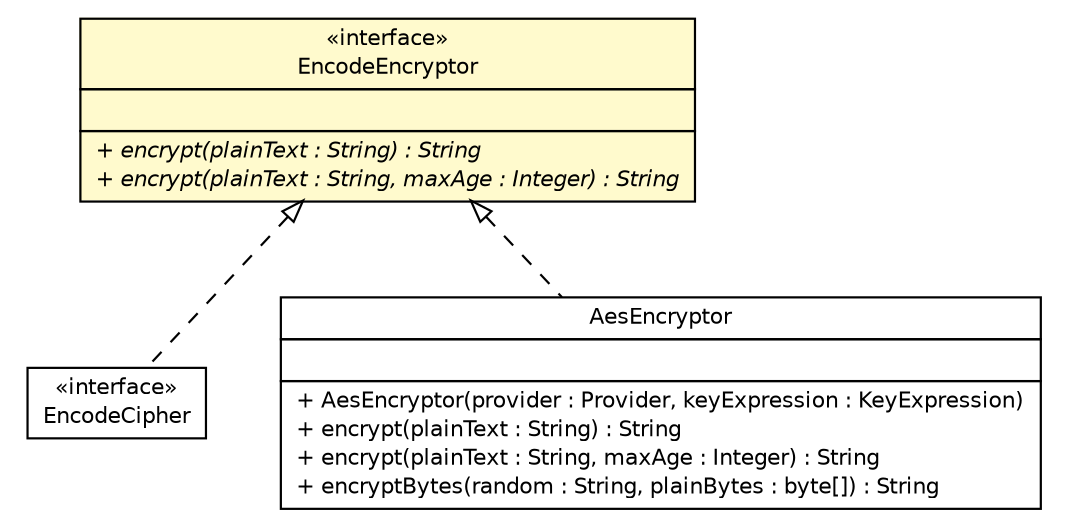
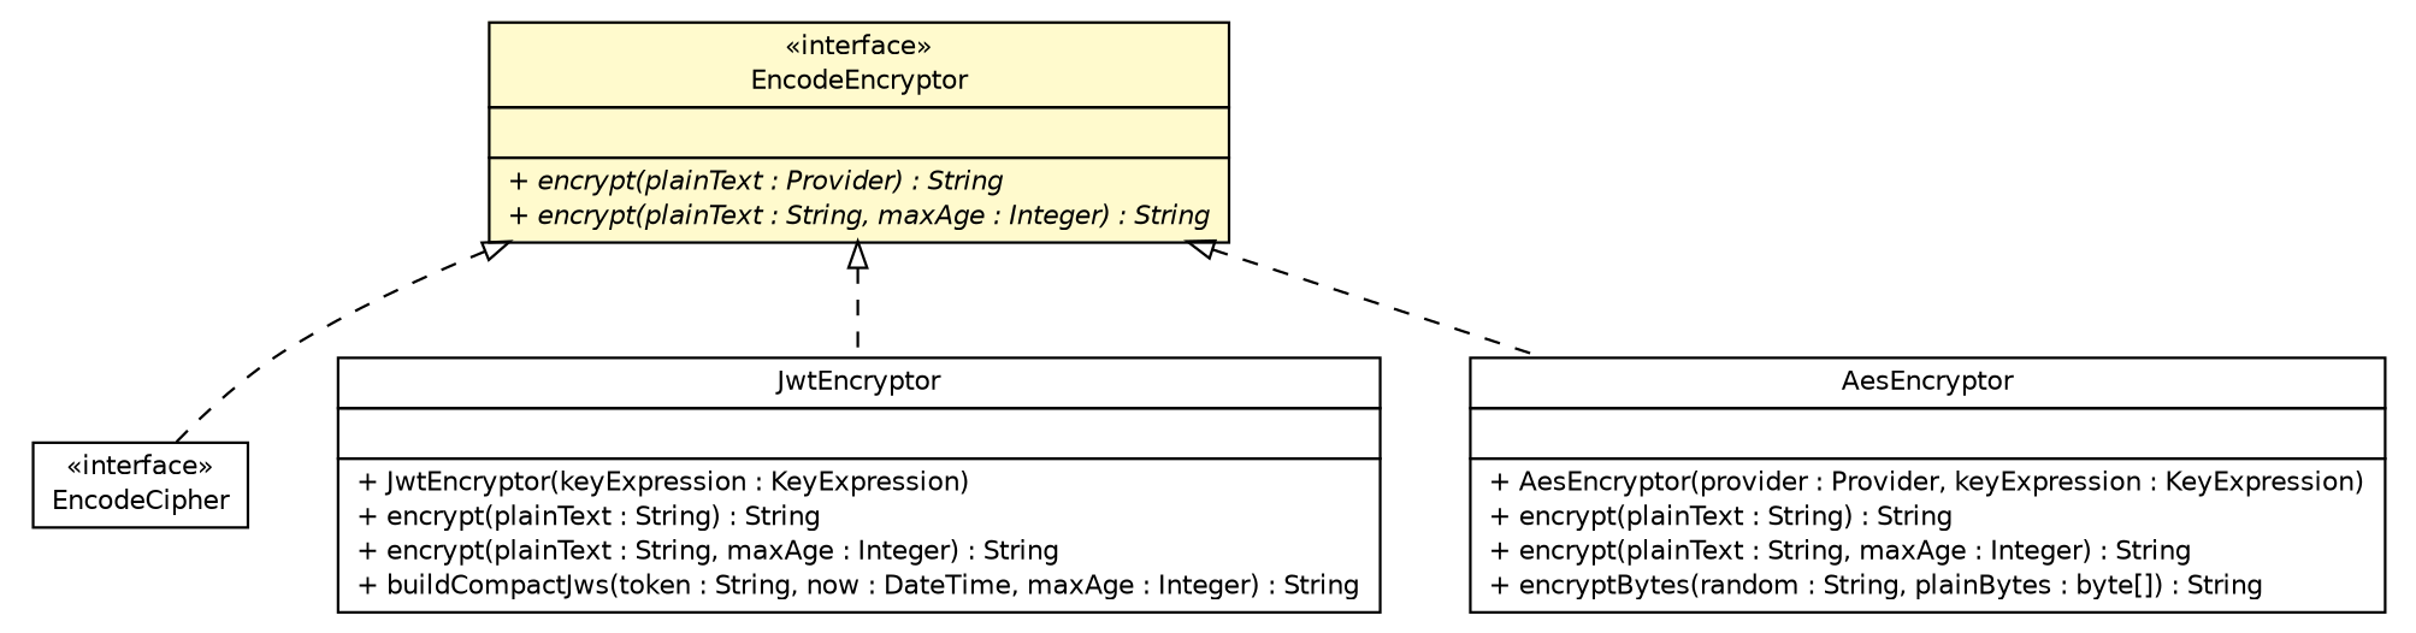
  digraph {
    fontname="DejaVu Sans"
    nodesep=0.25
    ranksep=0.5
    node [fontcolor=black fontname="DejaVu Sans" fontsize=10.0 shape=plaintext]
    edge [arrowtail=empty dir=back fontname="DejaVu Sans" fontsize=10 headport=p labelfontname=Helvetica labelfontsize=10 style=dashed tailport=p]
    n1 [label=<<table title="cn.home1.oss.lib.common.crypto.EncodeCipher" border="0" cellborder="1" cellspacing="0" cellpadding="2" port="p" href="./EncodeCipher.html"> 		<tr><td><table border="0" cellspacing="0" cellpadding="1"> <tr><td align="center" balign="center"> &#171;interface&#187; </td></tr> <tr><td align="center" balign="center"> EncodeCipher </td></tr> 		</table></td></tr> 		</table>>]
-   n3 [label=<<table title="cn.home1.oss.lib.common.crypto.EncodeEncryptor" border="0" cellborder="1" cellspacing="0" cellpadding="2" port="p" bgcolor="lemonChiffon" href="./EncodeEncryptor.html"> 		<tr><td><table border="0" cellspacing="0" cellpadding="1"> <tr><td align="center" balign="center"> &#171;interface&#187; </td></tr> <tr><td align="center" balign="center"> EncodeEncryptor </td></tr> 		</table></td></tr> 		<tr><td><table border="0" cellspacing="0" cellpadding="1"> <tr><td align="left" balign="left">  </td></tr> 		</table></td></tr> 		<tr><td><table border="0" cellspacing="0" cellpadding="1"> <tr><td align="left" balign="left"><font face="Helvetica-Oblique" point-size="10.0"> + encrypt(plainText : String) : String </font></td></tr> <tr><td align="left" balign="left"><font face="Helvetica-Oblique" point-size="10.0"> + encrypt(plainText : String, maxAge : Integer) : String </font></td></tr> 		</table></td></tr> 		</table>>]
+   n2 [label=<<table title="cn.home1.oss.lib.common.crypto.JwtEncryptor" border="0" cellborder="1" cellspacing="0" cellpadding="2" port="p" href="./JwtEncryptor.html"> 		<tr><td><table border="0" cellspacing="0" cellpadding="1"> <tr><td align="center" balign="center"> JwtEncryptor </td></tr> 		</table></td></tr> 		<tr><td><table border="0" cellspacing="0" cellpadding="1"> <tr><td align="left" balign="left">  </td></tr> 		</table></td></tr> 		<tr><td><table border="0" cellspacing="0" cellpadding="1"> <tr><td align="left" balign="left"> + JwtEncryptor(keyExpression : KeyExpression) </td></tr> <tr><td align="left" balign="left"> + encrypt(plainText : String) : String </td></tr> <tr><td align="left" balign="left"> + encrypt(plainText : String, maxAge : Integer) : String </td></tr> <tr><td align="left" balign="left"> + buildCompactJws(token : String, now : DateTime, maxAge : Integer) : String </td></tr> 		</table></td></tr> 		</table>>]
+   n3 [label=<<table title="cn.home1.oss.lib.common.crypto.EncodeEncryptor" border="0" cellborder="1" cellspacing="0" cellpadding="2" port="p" bgcolor="lemonChiffon" href="./EncodeEncryptor.html"> 		<tr><td><table border="0" cellspacing="0" cellpadding="1"> <tr><td align="center" balign="center"> &#171;interface&#187; </td></tr> <tr><td align="center" balign="center"> EncodeEncryptor </td></tr> 		</table></td></tr> 		<tr><td><table border="0" cellspacing="0" cellpadding="1"> <tr><td align="left" balign="left">  </td></tr> 		</table></td></tr> 		<tr><td><table border="0" cellspacing="0" cellpadding="1"> <tr><td align="left" balign="left"><font face="Helvetica-Oblique" point-size="10.0"> + encrypt(plainText : Provider) : String </font></td></tr> <tr><td align="left" balign="left"><font face="Helvetica-Oblique" point-size="10.0"> + encrypt(plainText : String, maxAge : Integer) : String </font></td></tr> 		</table></td></tr> 		</table>>]
    n4 [label=<<table title="cn.home1.oss.lib.common.crypto.AesEncryptor" border="0" cellborder="1" cellspacing="0" cellpadding="2" port="p" href="./AesEncryptor.html"> 		<tr><td><table border="0" cellspacing="0" cellpadding="1"> <tr><td align="center" balign="center"> AesEncryptor </td></tr> 		</table></td></tr> 		<tr><td><table border="0" cellspacing="0" cellpadding="1"> <tr><td align="left" balign="left">  </td></tr> 		</table></td></tr> 		<tr><td><table border="0" cellspacing="0" cellpadding="1"> <tr><td align="left" balign="left"> + AesEncryptor(provider : Provider, keyExpression : KeyExpression) </td></tr> <tr><td align="left" balign="left"> + encrypt(plainText : String) : String </td></tr> <tr><td align="left" balign="left"> + encrypt(plainText : String, maxAge : Integer) : String </td></tr> <tr><td align="left" balign="left"> + encryptBytes(random : String, plainBytes : byte[]) : String </td></tr> 		</table></td></tr> 		</table>>]
    n3 -> n1
+   n3 -> n2
    n3 -> n4
  }
